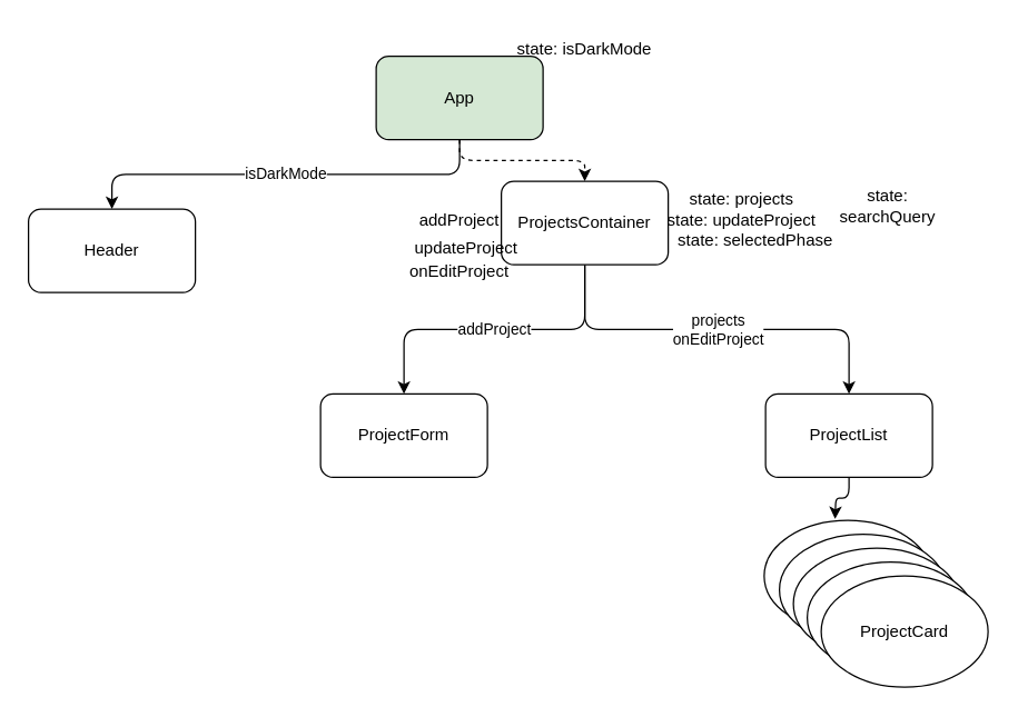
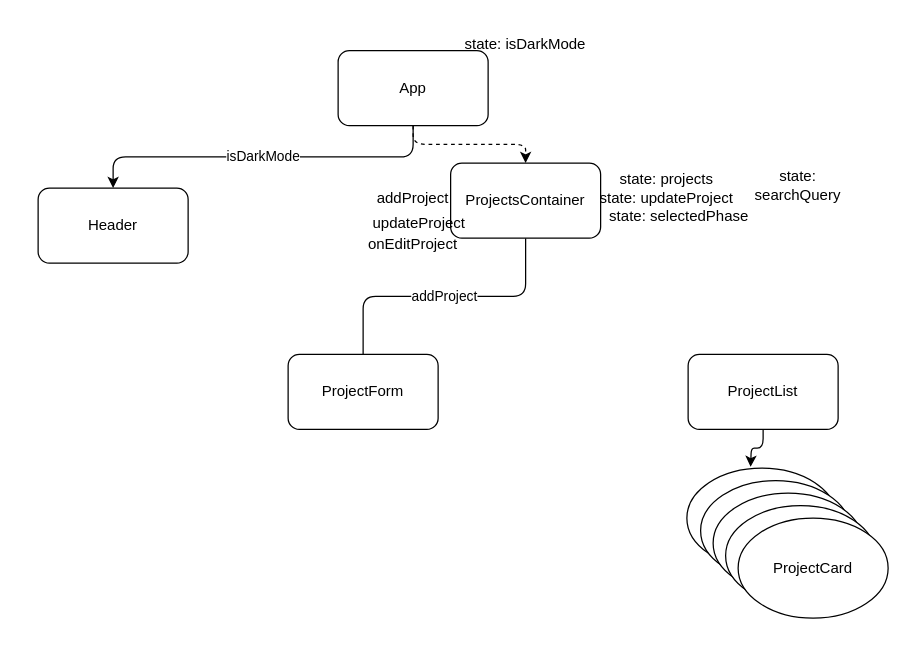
  <mxCell id="0" />
  <mxCell id="1" parent="0" />
  <mxCell id="2" value="isDarkMode" style="edgeStyle=orthogonalEdgeStyle;html=1;exitX=0.5;exitY=1;exitDx=0;exitDy=0;entryX=0.5;entryY=0;entryDx=0;entryDy=0;" parent="1" source="4" target="5" edge="1"><mxGeometry relative="1" as="geometry" /></mxCell>
  <mxCell id="3" style="edgeStyle=orthogonalEdgeStyle;html=1;exitX=0.5;exitY=1;exitDx=0;exitDy=0;entryX=0.5;entryY=0;entryDx=0;entryDy=0;dashed=1;" parent="1" source="4" target="21" edge="1"><mxGeometry relative="1" as="geometry" /></mxCell>
- <mxCell id="4" value="App" style="rounded=1;whiteSpace=wrap;html=1;fillColor=#d5e8d4;" parent="1" vertex="1"><mxGeometry x="270" y="40" width="120" height="60" as="geometry" /></mxCell>
- <mxCell id="5" value="Header" style="rounded=1;whiteSpace=wrap;html=1;" parent="1" vertex="1"><mxGeometry x="20" y="150" width="120" height="60" as="geometry" /></mxCell>
+ <mxCell id="4" value="App" style="rounded=1;whiteSpace=wrap;html=1;" parent="1" vertex="1"><mxGeometry x="270" y="40" width="120" height="60" as="geometry" /></mxCell>
+ <mxCell id="5" value="Header" style="rounded=1;whiteSpace=wrap;html=1;" parent="1" vertex="1"><mxGeometry x="30" y="150" width="120" height="60" as="geometry" /></mxCell>
  <mxCell id="6" value="ProjectForm" style="rounded=1;whiteSpace=wrap;html=1;" parent="1" vertex="1"><mxGeometry x="230" y="283" width="120" height="60" as="geometry" /></mxCell>
  <mxCell id="7" style="edgeStyle=orthogonalEdgeStyle;html=1;exitX=0.5;exitY=1;exitDx=0;exitDy=0;" parent="1" source="8" edge="1"><mxGeometry relative="1" as="geometry"><mxPoint x="600" y="373" as="targetPoint" /></mxGeometry></mxCell>
  <mxCell id="8" value="ProjectList" style="rounded=1;whiteSpace=wrap;html=1;" parent="1" vertex="1"><mxGeometry x="550" y="283" width="120" height="60" as="geometry" /></mxCell>
  <mxCell id="9" value="ProjectCard" style="ellipse;whiteSpace=wrap;html=1;" parent="1" vertex="1"><mxGeometry x="549" y="374" width="120" height="80" as="geometry" /></mxCell>
  <mxCell id="10" value="ProjectCard" style="ellipse;whiteSpace=wrap;html=1;" parent="1" vertex="1"><mxGeometry x="560" y="384" width="120" height="80" as="geometry" /></mxCell>
  <mxCell id="11" value="ProjectCard" style="ellipse;whiteSpace=wrap;html=1;" parent="1" vertex="1"><mxGeometry x="570" y="394" width="120" height="80" as="geometry" /></mxCell>
  <mxCell id="12" value="ProjectCard" style="ellipse;whiteSpace=wrap;html=1;" parent="1" vertex="1"><mxGeometry x="580" y="404" width="120" height="80" as="geometry" /></mxCell>
  <mxCell id="13" value="ProjectCard" style="ellipse;whiteSpace=wrap;html=1;" parent="1" vertex="1"><mxGeometry x="590" y="414" width="120" height="80" as="geometry" /></mxCell>
  <mxCell id="14" value="state: isDarkMode" style="text;html=1;strokeColor=none;fillColor=none;align=center;verticalAlign=middle;whiteSpace=wrap;rounded=0;" parent="1" vertex="1"><mxGeometry x="365" y="20" width="110" height="30" as="geometry" /></mxCell>
  <mxCell id="15" value="state: projects" style="text;html=1;strokeColor=none;fillColor=none;align=center;verticalAlign=middle;whiteSpace=wrap;rounded=0;" parent="1" vertex="1"><mxGeometry x="478" y="128" width="110" height="30" as="geometry" /></mxCell>
  <mxCell id="16" value="state: updateProject" style="text;html=1;strokeColor=none;fillColor=none;align=center;verticalAlign=middle;whiteSpace=wrap;rounded=0;" parent="1" vertex="1"><mxGeometry x="478" y="143" width="110" height="30" as="geometry" /></mxCell>
  <mxCell id="17" value="state: selectedPhase" style="text;html=1;strokeColor=none;fillColor=none;align=center;verticalAlign=middle;whiteSpace=wrap;rounded=0;" parent="1" vertex="1"><mxGeometry x="483" y="158" width="120" height="30" as="geometry" /></mxCell>
  <mxCell id="18" value="state: searchQuery" style="text;html=1;strokeColor=none;fillColor=none;align=center;verticalAlign=middle;whiteSpace=wrap;rounded=0;" parent="1" vertex="1"><mxGeometry x="608" y="133" width="60" height="30" as="geometry" /></mxCell>
- <mxCell id="19" value="addProject" style="edgeStyle=orthogonalEdgeStyle;html=1;exitX=0.5;exitY=1;exitDx=0;exitDy=0;entryX=0.5;entryY=0;entryDx=0;entryDy=0;" parent="1" source="21" target="6" edge="1"><mxGeometry relative="1" as="geometry" /></mxCell>
- <mxCell id="20" value="projects&lt;br&gt;onEditProject" style="edgeStyle=orthogonalEdgeStyle;html=1;exitX=0.5;exitY=1;exitDx=0;exitDy=0;entryX=0.5;entryY=0;entryDx=0;entryDy=0;" parent="1" source="21" target="8" edge="1"><mxGeometry relative="1" as="geometry" /></mxCell>
+ <mxCell id="19" value="addProject" style="edgeStyle=orthogonalEdgeStyle;html=1;exitX=0.5;exitY=1;exitDx=0;exitDy=0;entryX=0.5;entryY=0;entryDx=0;entryDy=0;endArrow=none;" parent="1" source="21" target="6" edge="1"><mxGeometry relative="1" as="geometry" /></mxCell>
  <mxCell id="21" value="ProjectsContainer" style="rounded=1;whiteSpace=wrap;html=1;" parent="1" vertex="1"><mxGeometry x="360" y="130" width="120" height="60" as="geometry" /></mxCell>
  <mxCell id="22" value="addProject" style="text;html=1;strokeColor=none;fillColor=none;align=center;verticalAlign=middle;whiteSpace=wrap;rounded=0;" parent="1" vertex="1"><mxGeometry x="300" y="143" width="60" height="30" as="geometry" /></mxCell>
  <mxCell id="23" value="updateProject" style="text;html=1;strokeColor=none;fillColor=none;align=center;verticalAlign=middle;whiteSpace=wrap;rounded=0;" parent="1" vertex="1"><mxGeometry x="305" y="163" width="60" height="30" as="geometry" /></mxCell>
  <mxCell id="24" value="onEditProject" style="text;html=1;strokeColor=none;fillColor=none;align=center;verticalAlign=middle;whiteSpace=wrap;rounded=0;" vertex="1" parent="1"><mxGeometry x="300" y="180" width="60" height="30" as="geometry" /></mxCell>
